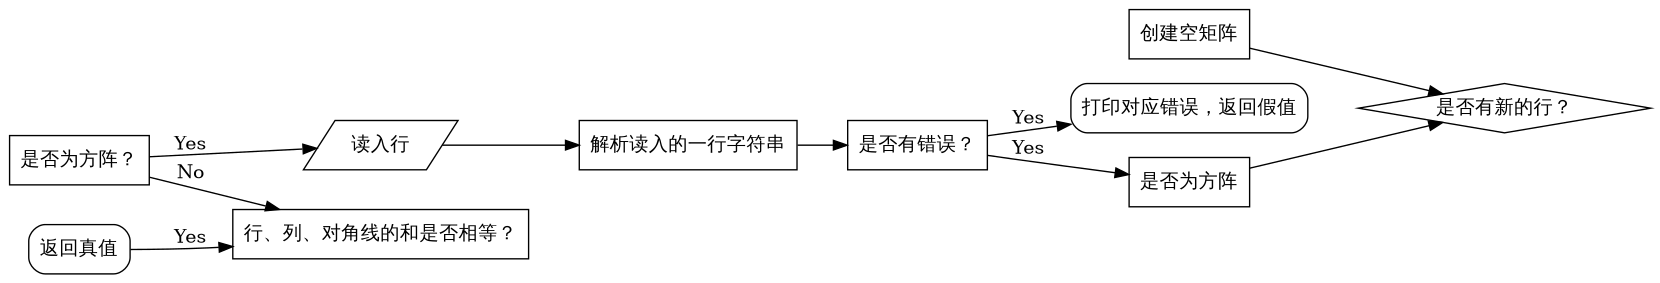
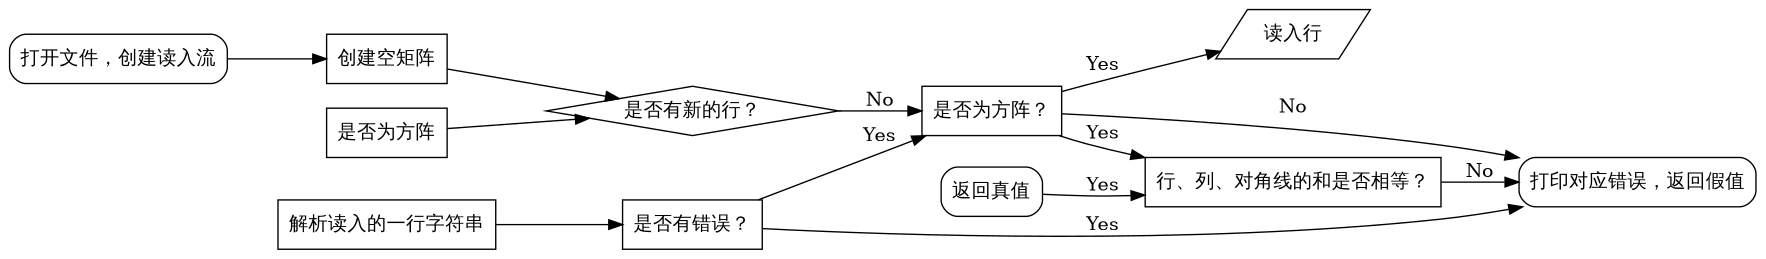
  digraph {
    rankdir=LR
    node [shape=box]
+   n1 [label="打开文件，创建读入流" style=rounded]
    n2 [label="创建空矩阵"]
    n3 [label="是否有新的行？" shape=diamond]
    n4 [label="是否为方阵？"]
    n5 [label="读入行" shape=parallelogram]
    n6 [label="解析读入的一行字符串"]
    n7 [label="打印对应错误，返回假值" style=rounded]
    n8 [label="行、列、对角线的和是否相等？"]
    n9 [label="是否有错误？"]
    n10 [label="是否为方阵"]
    n11 [label="返回真值" style=rounded]
+   n1 -> n2
    n2 -> n3
+   n3 -> n4 [label=No]
    n4 -> n5 [label=Yes]
-   n4 -> n8 [label=No]
-   n5 -> n6
+   n4 -> n7 [label=No]
+   n4 -> n8 [label=Yes]
    n6 -> n9
+   n8 -> n7 [label=No]
    n9 -> n7 [label=Yes]
-   n9 -> n10 [label=Yes]
+   n9 -> n4 [label=Yes]
    n10 -> n3
    n11 -> n8 [label=Yes]
  }
